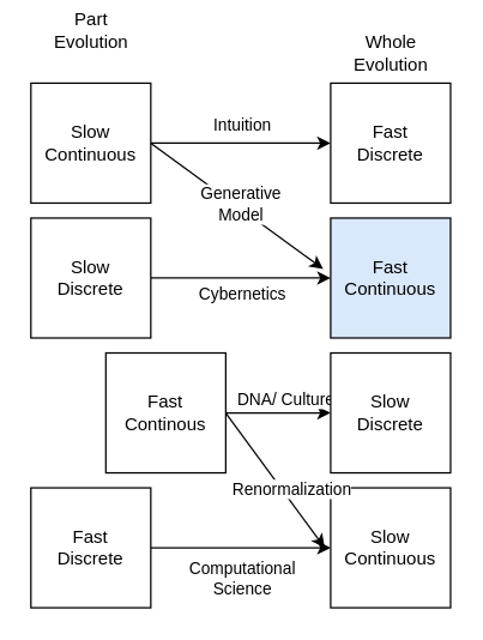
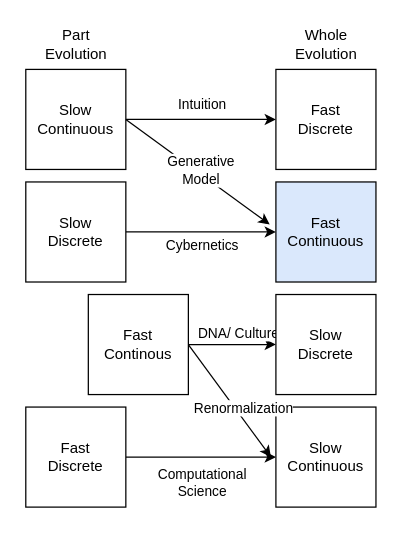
  <mxCell id="0" />
  <mxCell id="1" parent="0" />
  <mxCell id="2" style="edgeStyle=orthogonalEdgeStyle;rounded=0;orthogonalLoop=1;jettySize=auto;html=1;exitX=1;exitY=0.5;exitDx=0;exitDy=0;entryX=0;entryY=0.5;entryDx=0;entryDy=0;" edge="1" parent="1" source="4" target="5"><mxGeometry relative="1" as="geometry" /></mxCell>
  <mxCell id="3" value="&lt;br&gt;Intuition" style="edgeLabel;html=1;align=center;verticalAlign=middle;resizable=0;points=[];" vertex="1" connectable="0" parent="2"><mxGeometry x="0.1" y="-3" relative="1" as="geometry"><mxPoint x="-6" y="-23" as="offset" /></mxGeometry></mxCell>
  <mxCell id="4" value="Slow&lt;br&gt;Continuous" style="whiteSpace=wrap;html=1;aspect=fixed;" vertex="1" parent="1"><mxGeometry x="20" y="55" width="80" height="80" as="geometry" /></mxCell>
  <mxCell id="5" value="Fast&lt;br&gt;Discrete" style="whiteSpace=wrap;html=1;aspect=fixed;" vertex="1" parent="1"><mxGeometry x="220" y="55" width="80" height="80" as="geometry" /></mxCell>
  <mxCell id="6" style="edgeStyle=orthogonalEdgeStyle;rounded=0;orthogonalLoop=1;jettySize=auto;html=1;exitX=1;exitY=0.5;exitDx=0;exitDy=0;entryX=0;entryY=0.5;entryDx=0;entryDy=0;" edge="1" parent="1" source="8" target="9"><mxGeometry relative="1" as="geometry" /></mxCell>
  <mxCell id="7" value="Cybernetics" style="edgeLabel;html=1;align=center;verticalAlign=middle;resizable=0;points=[];" vertex="1" connectable="0" parent="6"><mxGeometry x="-0.117" y="-3" relative="1" as="geometry"><mxPoint x="7" y="7" as="offset" /></mxGeometry></mxCell>
  <mxCell id="8" value="Slow&lt;br&gt;Discrete" style="whiteSpace=wrap;html=1;aspect=fixed;" vertex="1" parent="1"><mxGeometry x="20" y="145" width="80" height="80" as="geometry" /></mxCell>
  <mxCell id="9" value="Fast&lt;br&gt;Continuous" style="whiteSpace=wrap;html=1;aspect=fixed;fillColor=#dae8fc;" vertex="1" parent="1"><mxGeometry x="220" y="145" width="80" height="80" as="geometry" /></mxCell>
- <mxCell id="10" value="Part&lt;br&gt;Evolution" style="text;html=1;align=center;verticalAlign=middle;resizable=0;points=[];autosize=1;" vertex="1" parent="1"><mxGeometry x="30" y="5" width="60" height="30" as="geometry" /></mxCell>
+ <mxCell id="10" value="Part&lt;br&gt;Evolution" style="text;html=1;align=center;verticalAlign=middle;resizable=0;points=[];autosize=1;" vertex="1" parent="1"><mxGeometry x="30" y="20" width="60" height="30" as="geometry" /></mxCell>
  <mxCell id="11" value="Whole&lt;br&gt;Evolution" style="text;html=1;align=center;verticalAlign=middle;resizable=0;points=[];autosize=1;" vertex="1" parent="1"><mxGeometry x="230" y="20" width="60" height="30" as="geometry" /></mxCell>
  <mxCell id="12" style="edgeStyle=orthogonalEdgeStyle;rounded=0;orthogonalLoop=1;jettySize=auto;html=1;exitX=1;exitY=0.5;exitDx=0;exitDy=0;" edge="1" parent="1" source="14" target="18"><mxGeometry relative="1" as="geometry" /></mxCell>
  <mxCell id="13" value="DNA/ Culture" style="edgeLabel;html=1;align=center;verticalAlign=middle;resizable=0;points=[];" vertex="1" connectable="0" parent="12"><mxGeometry x="-0.15" y="-2" relative="1" as="geometry"><mxPoint x="9" y="-12" as="offset" /></mxGeometry></mxCell>
  <mxCell id="14" value="Fast&lt;br&gt;Continous" style="whiteSpace=wrap;html=1;aspect=fixed;" vertex="1" parent="1"><mxGeometry x="70" y="235" width="80" height="80" as="geometry" /></mxCell>
  <mxCell id="15" style="edgeStyle=orthogonalEdgeStyle;rounded=0;orthogonalLoop=1;jettySize=auto;html=1;exitX=1;exitY=0.5;exitDx=0;exitDy=0;entryX=0;entryY=0.5;entryDx=0;entryDy=0;" edge="1" parent="1" source="17" target="19"><mxGeometry relative="1" as="geometry"><Array as="points"><mxPoint x="160" y="365" /><mxPoint x="160" y="365" /></Array></mxGeometry></mxCell>
  <mxCell id="16" value="Computational&lt;br&gt;Science&lt;br&gt;" style="edgeLabel;html=1;align=center;verticalAlign=middle;resizable=0;points=[];" vertex="1" connectable="0" parent="15"><mxGeometry x="0.3" y="2" relative="1" as="geometry"><mxPoint x="-18" y="22" as="offset" /></mxGeometry></mxCell>
  <mxCell id="17" value="Fast&lt;br&gt;Discrete" style="whiteSpace=wrap;html=1;aspect=fixed;" vertex="1" parent="1"><mxGeometry x="20" y="325" width="80" height="80" as="geometry" /></mxCell>
  <mxCell id="18" value="Slow&lt;br&gt;Discrete" style="whiteSpace=wrap;html=1;aspect=fixed;" vertex="1" parent="1"><mxGeometry x="220" y="235" width="80" height="80" as="geometry" /></mxCell>
  <mxCell id="19" value="Slow&lt;br&gt;Continuous" style="whiteSpace=wrap;html=1;aspect=fixed;" vertex="1" parent="1"><mxGeometry x="220" y="325" width="80" height="80" as="geometry" /></mxCell>
  <mxCell id="20" value="" style="endArrow=classic;html=1;exitX=1;exitY=0.5;exitDx=0;exitDy=0;entryX=-0.062;entryY=0.425;entryDx=0;entryDy=0;entryPerimeter=0;" edge="1" parent="1" source="4" target="9"><mxGeometry width="50" height="50" relative="1" as="geometry"><mxPoint x="140" y="225" as="sourcePoint" /><mxPoint x="190" y="175" as="targetPoint" /></mxGeometry></mxCell>
  <mxCell id="21" value="Generative&lt;br&gt;Model" style="edgeLabel;html=1;align=center;verticalAlign=middle;resizable=0;points=[];" vertex="1" connectable="0" parent="20"><mxGeometry x="-0.506" y="1" relative="1" as="geometry"><mxPoint x="31.14" y="20.17" as="offset" /></mxGeometry></mxCell>
  <mxCell id="22" value="" style="endArrow=classic;html=1;exitX=1;exitY=0.5;exitDx=0;exitDy=0;" edge="1" parent="1" source="14"><mxGeometry width="50" height="50" relative="1" as="geometry"><mxPoint x="110" y="275" as="sourcePoint" /><mxPoint x="216" y="365" as="targetPoint" /></mxGeometry></mxCell>
  <mxCell id="23" value="Renormalization" style="edgeLabel;html=1;align=center;verticalAlign=middle;resizable=0;points=[];" vertex="1" connectable="0" parent="22"><mxGeometry x="-0.287" y="3" relative="1" as="geometry"><mxPoint x="17.08" y="20.49" as="offset" /></mxGeometry></mxCell>
